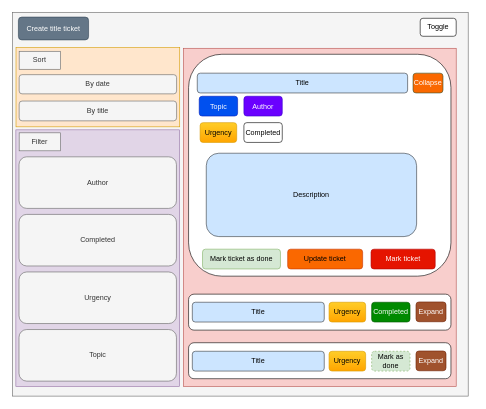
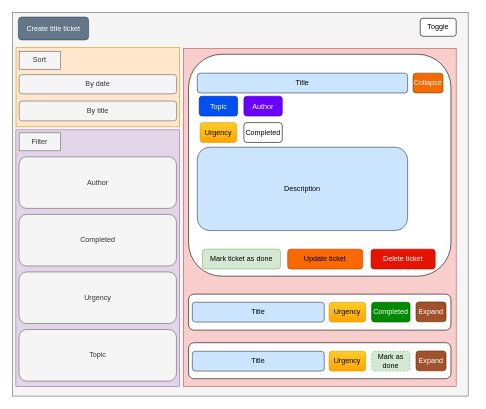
  <mxCell id="0" />
  <mxCell id="1" parent="0" />
  <mxCell id="2" value="" style="rounded=0;whiteSpace=wrap;html=1;fillColor=#f5f5f5;strokeColor=#666666;fontColor=#333333;" vertex="1" parent="1"><mxGeometry x="20" y="20" width="760" height="640" as="geometry" /></mxCell>
  <mxCell id="3" value="Toggle" style="rounded=1;whiteSpace=wrap;html=1;" vertex="1" parent="1"><mxGeometry x="700" y="30" width="60" height="30" as="geometry" /></mxCell>
  <mxCell id="4" value="" style="group" vertex="1" connectable="0" parent="1"><mxGeometry x="305" y="80" width="483" height="564" as="geometry" /></mxCell>
  <mxCell id="5" value="" style="rounded=0;whiteSpace=wrap;html=1;fillColor=#f8cecc;strokeColor=#b85450;" vertex="1" parent="4"><mxGeometry width="455" height="564" as="geometry" /></mxCell>
  <mxCell id="6" value="" style="rounded=1;whiteSpace=wrap;html=1;" vertex="1" parent="4"><mxGeometry x="8.75" y="10" width="437.5" height="370" as="geometry" /></mxCell>
  <mxCell id="7" value="" style="rounded=1;whiteSpace=wrap;html=1;" vertex="1" parent="4"><mxGeometry x="8.75" y="410" width="437.5" height="60" as="geometry" /></mxCell>
  <mxCell id="8" value="" style="rounded=1;whiteSpace=wrap;html=1;" vertex="1" parent="4"><mxGeometry x="8.75" y="491" width="437.5" height="60" as="geometry" /></mxCell>
  <mxCell id="9" value="Title" style="rounded=1;whiteSpace=wrap;html=1;fillColor=#cce5ff;strokeColor=#36393d;" vertex="1" parent="4"><mxGeometry x="15" y="423.5" width="220" height="33" as="geometry" /></mxCell>
  <mxCell id="10" value="Urgency" style="rounded=1;whiteSpace=wrap;html=1;gradientColor=#ffa500;fillColor=#ffcd28;strokeColor=#d79b00;" vertex="1" parent="4"><mxGeometry x="243" y="423.5" width="61" height="33" as="geometry" /></mxCell>
  <mxCell id="11" value="Completed" style="rounded=1;whiteSpace=wrap;html=1;fillColor=#008a00;strokeColor=#005700;fontColor=#ffffff;" vertex="1" parent="4"><mxGeometry x="314" y="423.5" width="64" height="33" as="geometry" /></mxCell>
  <mxCell id="12" value="Expand" style="rounded=1;whiteSpace=wrap;html=1;fillColor=#a0522d;strokeColor=#6D1F00;fontColor=#ffffff;" vertex="1" parent="4"><mxGeometry x="388" y="423" width="50" height="33" as="geometry" /></mxCell>
  <mxCell id="13" value="Title" style="rounded=1;whiteSpace=wrap;html=1;fillColor=#cce5ff;strokeColor=#36393d;" vertex="1" parent="4"><mxGeometry x="15" y="505.25" width="220" height="33" as="geometry" /></mxCell>
  <mxCell id="14" value="Urgency" style="rounded=1;whiteSpace=wrap;html=1;gradientColor=#ffa500;fillColor=#ffcd28;strokeColor=#d79b00;" vertex="1" parent="4"><mxGeometry x="243" y="505.25" width="61" height="33" as="geometry" /></mxCell>
  <mxCell id="15" value="Mark as done" style="rounded=1;whiteSpace=wrap;html=1;fillColor=#d5e8d4;strokeColor=#82b366;dashed=1;" vertex="1" parent="4"><mxGeometry x="314" y="505.25" width="64" height="33" as="geometry" /></mxCell>
  <mxCell id="16" value="Expand" style="rounded=1;whiteSpace=wrap;html=1;fillColor=#a0522d;strokeColor=#6D1F00;fontColor=#ffffff;" vertex="1" parent="4"><mxGeometry x="388" y="504.75" width="50" height="33" as="geometry" /></mxCell>
  <mxCell id="17" value="Title" style="rounded=1;whiteSpace=wrap;html=1;fillColor=#cce5ff;strokeColor=#36393d;" vertex="1" parent="4"><mxGeometry x="23.25" y="41.5" width="350.75" height="33" as="geometry" /></mxCell>
  <mxCell id="18" value="Urgency" style="rounded=1;whiteSpace=wrap;html=1;gradientColor=#ffa500;fillColor=#ffcd28;strokeColor=#d79b00;" vertex="1" parent="4"><mxGeometry x="28" y="124" width="61" height="33" as="geometry" /></mxCell>
  <mxCell id="19" value="Completed" style="rounded=1;whiteSpace=wrap;html=1;" vertex="1" parent="4"><mxGeometry x="101" y="124" width="64" height="33" as="geometry" /></mxCell>
  <mxCell id="20" value="Collapse" style="rounded=1;whiteSpace=wrap;html=1;fillColor=#fa6800;strokeColor=#3A5431;fontColor=#ffffff;" vertex="1" parent="4"><mxGeometry x="383" y="41.5" width="50" height="33" as="geometry" /></mxCell>
- <mxCell id="21" value="Description" style="rounded=1;whiteSpace=wrap;html=1;fillColor=#cce5ff;strokeColor=#36393d;" vertex="1" parent="4"><mxGeometry x="38.25" y="175" width="350.75" height="139" as="geometry" /></mxCell>
+ <mxCell id="21" value="Description" style="rounded=1;whiteSpace=wrap;html=1;fillColor=#cce5ff;strokeColor=#36393d;" vertex="1" parent="4"><mxGeometry x="23.25" y="165" width="350.75" height="139" as="geometry" /></mxCell>
  <mxCell id="22" value="Author" style="rounded=1;whiteSpace=wrap;html=1;fillColor=#6a00ff;strokeColor=#3700CC;fontColor=#ffffff;" vertex="1" parent="4"><mxGeometry x="101" y="80" width="64" height="33" as="geometry" /></mxCell>
  <mxCell id="23" value="Topic" style="rounded=1;whiteSpace=wrap;html=1;fillColor=#0050ef;strokeColor=#001DBC;fontColor=#ffffff;" vertex="1" parent="4"><mxGeometry x="26.5" y="80" width="64" height="33" as="geometry" /></mxCell>
- <mxCell id="24" value="Mark ticket" style="rounded=1;whiteSpace=wrap;html=1;fillColor=#e51400;strokeColor=#B20000;fontColor=#ffffff;" vertex="1" parent="4"><mxGeometry x="313" y="335" width="107" height="33" as="geometry" /></mxCell>
+ <mxCell id="24" value="Delete ticket" style="rounded=1;whiteSpace=wrap;html=1;fillColor=#e51400;strokeColor=#B20000;fontColor=#ffffff;" vertex="1" parent="4"><mxGeometry x="313" y="335" width="107" height="33" as="geometry" /></mxCell>
  <mxCell id="25" value="Mark ticket as done" style="rounded=1;whiteSpace=wrap;html=1;fillColor=#d5e8d4;strokeColor=#82b366;" vertex="1" parent="4"><mxGeometry x="32" y="335" width="130" height="33" as="geometry" /></mxCell>
  <mxCell id="26" value="Update ticket" style="rounded=1;whiteSpace=wrap;html=1;fillColor=#fa6800;strokeColor=#C73500;fontColor=#000000;" vertex="1" parent="4"><mxGeometry x="174" y="335" width="125" height="33" as="geometry" /></mxCell>
  <mxCell id="27" value="" style="group" vertex="1" connectable="0" parent="1"><mxGeometry x="26" y="79" width="273" height="565" as="geometry" /></mxCell>
  <mxCell id="28" value="" style="rounded=0;whiteSpace=wrap;html=1;fillColor=#e1d5e7;strokeColor=#9673a6;" vertex="1" parent="27"><mxGeometry x="-0.25" y="137" width="273" height="428" as="geometry" /></mxCell>
  <mxCell id="29" value="" style="rounded=0;whiteSpace=wrap;html=1;fillColor=#ffe6cc;strokeColor=#d79b00;" vertex="1" parent="27"><mxGeometry width="273" height="132" as="geometry" /></mxCell>
  <mxCell id="30" value="Author" style="rounded=1;whiteSpace=wrap;html=1;fillColor=#f5f5f5;strokeColor=#666666;fontColor=#333333;" vertex="1" parent="27"><mxGeometry x="5" y="182" width="262.5" height="86" as="geometry" /></mxCell>
  <mxCell id="31" value="Sort" style="rounded=0;whiteSpace=wrap;html=1;fillColor=#f5f5f5;strokeColor=#666666;fontColor=#333333;" vertex="1" parent="27"><mxGeometry x="5.25" y="6" width="69" height="30" as="geometry" /></mxCell>
  <mxCell id="32" value="By date" style="rounded=1;whiteSpace=wrap;html=1;fillColor=#f5f5f5;strokeColor=#666666;fontColor=#333333;" vertex="1" parent="27"><mxGeometry x="5.25" y="45" width="262.5" height="32" as="geometry" /></mxCell>
  <mxCell id="33" value="By title" style="rounded=1;whiteSpace=wrap;html=1;fillColor=#f5f5f5;strokeColor=#666666;fontColor=#333333;" vertex="1" parent="27"><mxGeometry x="5.25" y="89" width="262.5" height="33" as="geometry" /></mxCell>
  <mxCell id="34" value="Filter" style="rounded=0;whiteSpace=wrap;html=1;fillColor=#f5f5f5;strokeColor=#666666;fontColor=#333333;" vertex="1" parent="27"><mxGeometry x="5.25" y="142" width="69" height="30" as="geometry" /></mxCell>
  <mxCell id="35" value="Completed" style="rounded=1;whiteSpace=wrap;html=1;fillColor=#f5f5f5;strokeColor=#666666;fontColor=#333333;" vertex="1" parent="27"><mxGeometry x="5" y="278" width="262.5" height="86" as="geometry" /></mxCell>
  <mxCell id="36" value="Urgency" style="rounded=1;whiteSpace=wrap;html=1;fillColor=#f5f5f5;strokeColor=#666666;fontColor=#333333;" vertex="1" parent="27"><mxGeometry x="5" y="374" width="262.5" height="86" as="geometry" /></mxCell>
  <mxCell id="37" value="Topic" style="rounded=1;whiteSpace=wrap;html=1;fillColor=#f5f5f5;strokeColor=#666666;fontColor=#333333;" vertex="1" parent="27"><mxGeometry x="5" y="470" width="262.5" height="86" as="geometry" /></mxCell>
  <mxCell id="38" value="Create title ticket" style="rounded=1;whiteSpace=wrap;html=1;fillColor=#647687;strokeColor=#314354;fontColor=#ffffff;" vertex="1" parent="1"><mxGeometry x="30" y="28" width="117" height="38" as="geometry" /></mxCell>
